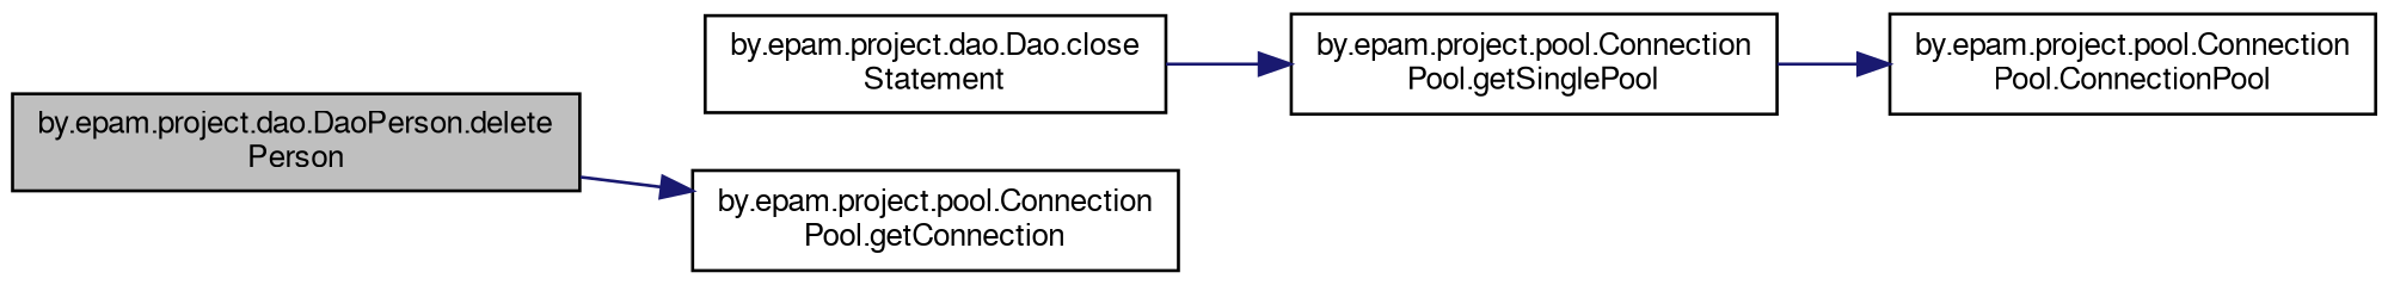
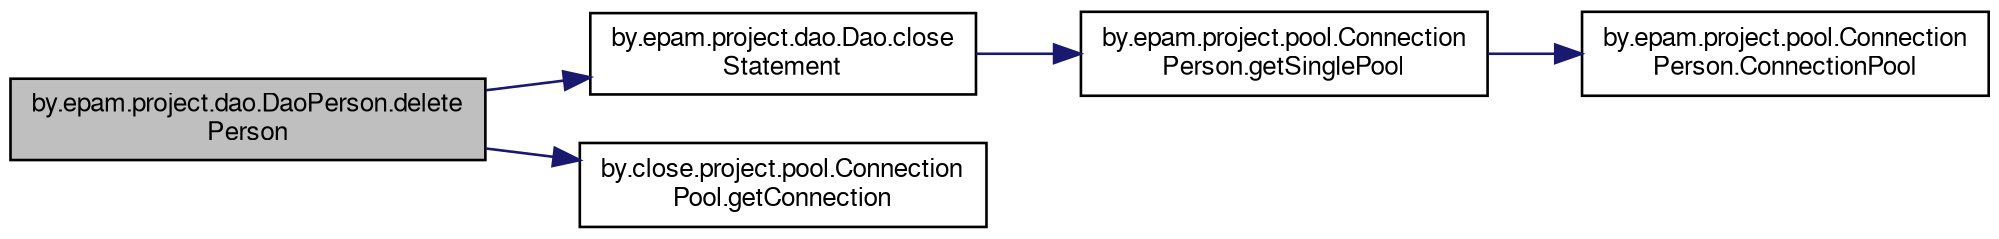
  digraph {
    rankdir=LR
    node [color=black fontname=FreeSans fontsize=10 shape=record]
    edge [color=midnightblue fontname=FreeSans fontsize=10 labelfontname=FreeSans labelfontsize=10 style=solid]
    n1 [fillcolor=grey75 fontcolor=black height=0.2 label="by.epam.project.dao.DaoPerson.delete\lPerson" style=filled width=0.4]
    n2 [height=0.2 label="by.epam.project.dao.Dao.close\lStatement" width=0.4]
-   n3 [height=0.2 label="by.epam.project.pool.Connection\lPool.getConnection" width=0.4]
-   n4 [height=0.2 label="by.epam.project.pool.Connection\lPool.getSinglePool" width=0.4]
-   n5 [height=0.2 label="by.epam.project.pool.Connection\lPool.ConnectionPool" width=0.4]
+   n3 [height=0.2 label="by.close.project.pool.Connection\lPool.getConnection" width=0.4]
+   n4 [height=0.2 label="by.epam.project.pool.Connection\lPerson.getSinglePool" width=0.4]
+   n5 [height=0.2 label="by.epam.project.pool.Connection\lPerson.ConnectionPool" width=0.4]
+   n1 -> n2
    n1 -> n3
    n2 -> n4
    n4 -> n5
  }
